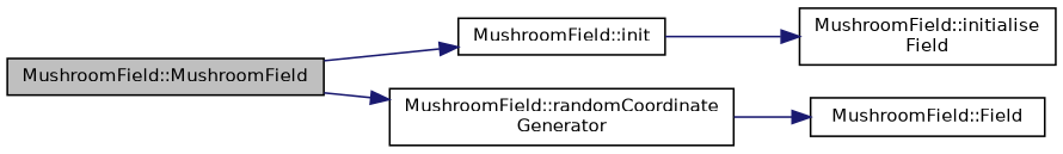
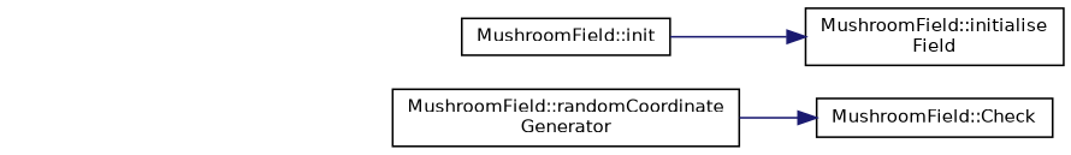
  digraph {
    rankdir=LR
    node [color=black fillcolor=white fontname=Helvetica fontsize=10 shape=record style=filled]
    edge [color=midnightblue fontname=Helvetica fontsize=10 labelfontname=Helvetica labelfontsize=10 style=solid]
-   n1 [fillcolor=grey75 fontcolor=black height=0.2 label="MushroomField::MushroomField" width=0.4]
    n2 [height=0.2 label="MushroomField::init" width=0.4]
    n3 [height=0.2 label="MushroomField::randomCoordinate\lGenerator" width=0.4]
    n4 [height=0.2 label="MushroomField::initialise\lField" width=0.4]
-   n5 [height=0.2 label="MushroomField::Field" width=0.4]
-   n1 -> n2
-   n1 -> n3
+   n5 [height=0.2 label="MushroomField::Check" width=0.4]
    n2 -> n4
    n3 -> n5
  }
